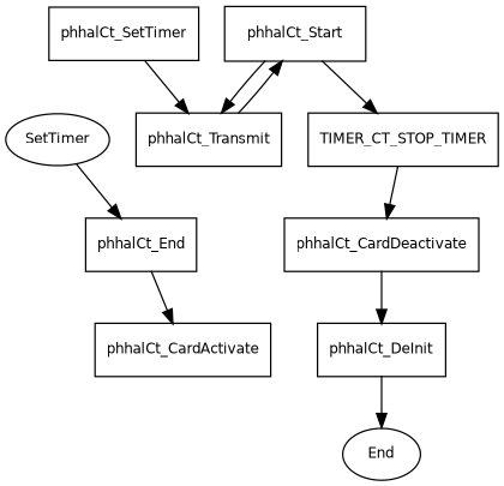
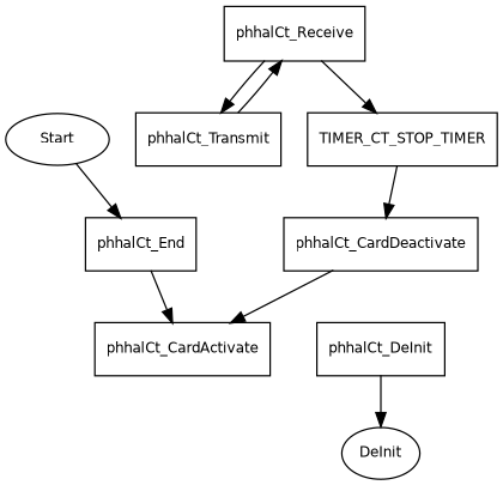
  digraph {
    node [fontname=Helvetica fontsize=10 shape=record]
-   End [shape=oval]
-   Start [shape=oval label=SetTimer]
+   End [shape=oval label=DeInit]
+   Start [shape=oval]
    n3 [label=phhalCt_End]
    phhalCt_CardActivate
-   phhalCt_SetTimer
    phhalCt_Transmit
    phhalCt_CardDeactivate
    phhalCt_DeInit
-   phhalCt_Receive [label=phhalCt_Start]
+   phhalCt_Receive
    n10 [label=TIMER_CT_STOP_TIMER]
    Start -> n3
    n3 -> phhalCt_CardActivate
-   phhalCt_SetTimer -> phhalCt_Transmit
    phhalCt_Transmit -> phhalCt_Receive
-   phhalCt_CardDeactivate -> phhalCt_DeInit
+   phhalCt_CardDeactivate -> phhalCt_CardActivate
    phhalCt_DeInit -> End
    phhalCt_Receive -> phhalCt_Transmit
    phhalCt_Receive -> n10
    n10 -> phhalCt_CardDeactivate
  }
